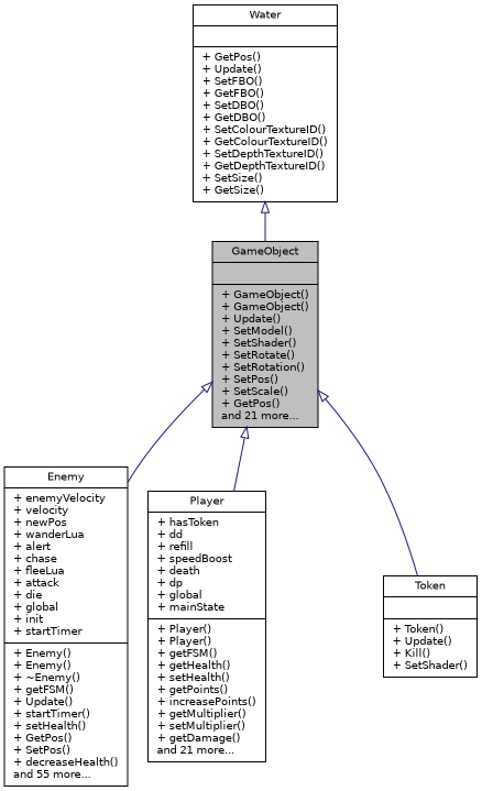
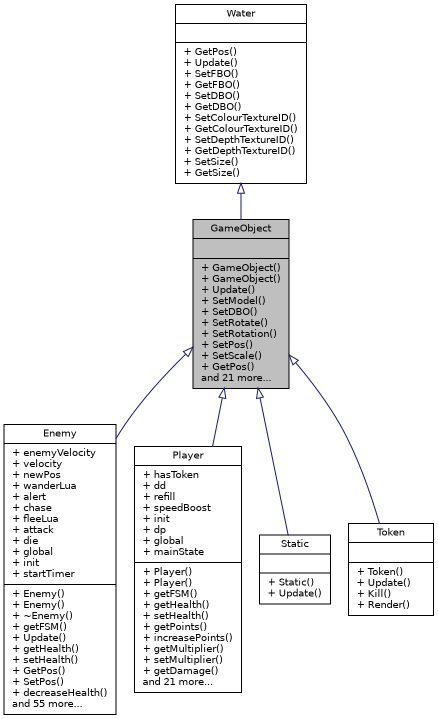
  digraph {
    fontname="DejaVu Sans"
    node [color=black fillcolor=white fontname="DejaVu Sans" fontsize=10 shape=record style=filled]
    edge [arrowtail=onormal color=midnightblue dir=back fontname="DejaVu Sans" fontsize=10 labelfontname=Helvetica labelfontsize=10 style=solid]
-   n1 [fillcolor=grey75 fontcolor=black height=0.2 label="{GameObject\n||+ GameObject()\l+ GameObject()\l+ Update()\l+ SetModel()\l+ SetShader()\l+ SetRotate()\l+ SetRotation()\l+ SetPos()\l+ SetScale()\l+ GetPos()\land 21 more...\l}" width=0.4]
-   n2 [height=0.2 label="{Enemy\n|+ enemyVelocity\l+ velocity\l+ newPos\l+ wanderLua\l+ alert\l+ chase\l+ fleeLua\l+ attack\l+ die\l+ global\l+ init\l+ startTimer\l|+ Enemy()\l+ Enemy()\l+ ~Enemy()\l+ getFSM()\l+ Update()\l+ startTimer()\l+ setHealth()\l+ GetPos()\l+ SetPos()\l+ decreaseHealth()\land 55 more...\l}" width=0.4]
-   n3 [height=0.2 label="{Player\n|+ hasToken\l+ dd\l+ refill\l+ speedBoost\l+ death\l+ dp\l+ global\l+ mainState\l|+ Player()\l+ Player()\l+ getFSM()\l+ getHealth()\l+ setHealth()\l+ getPoints()\l+ increasePoints()\l+ getMultiplier()\l+ setMultiplier()\l+ getDamage()\land 21 more...\l}" width=0.4]
-   n5 [height=0.2 label="{Token\n||+ Token()\l+ Update()\l+ Kill()\l+ SetShader()\l}" width=0.4]
+   n1 [fillcolor=grey75 fontcolor=black height=0.2 label="{GameObject\n||+ GameObject()\l+ GameObject()\l+ Update()\l+ SetModel()\l+ SetDBO()\l+ SetRotate()\l+ SetRotation()\l+ SetPos()\l+ SetScale()\l+ GetPos()\land 21 more...\l}" width=0.4]
+   n2 [height=0.2 label="{Enemy\n|+ enemyVelocity\l+ velocity\l+ newPos\l+ wanderLua\l+ alert\l+ chase\l+ fleeLua\l+ attack\l+ die\l+ global\l+ init\l+ startTimer\l|+ Enemy()\l+ Enemy()\l+ ~Enemy()\l+ getFSM()\l+ Update()\l+ getHealth()\l+ setHealth()\l+ GetPos()\l+ SetPos()\l+ decreaseHealth()\land 55 more...\l}" width=0.4]
+   n3 [height=0.2 label="{Player\n|+ hasToken\l+ dd\l+ refill\l+ speedBoost\l+ init\l+ dp\l+ global\l+ mainState\l|+ Player()\l+ Player()\l+ getFSM()\l+ getHealth()\l+ setHealth()\l+ getPoints()\l+ increasePoints()\l+ getMultiplier()\l+ setMultiplier()\l+ getDamage()\land 21 more...\l}" width=0.4]
+   n4 [height=0.2 label="{Static\n||+ Static()\l+ Update()\l}" width=0.4]
+   n5 [height=0.2 label="{Token\n||+ Token()\l+ Update()\l+ Kill()\l+ Render()\l}" width=0.4]
    n6 [height=0.2 label="{Water\n||+ GetPos()\l+ Update()\l+ SetFBO()\l+ GetFBO()\l+ SetDBO()\l+ GetDBO()\l+ SetColourTextureID()\l+ GetColourTextureID()\l+ SetDepthTextureID()\l+ GetDepthTextureID()\l+ SetSize()\l+ GetSize()\l}" width=0.4]
    n1 -> n2
    n1 -> n3
+   n1 -> n4
    n1 -> n5
    n6 -> n1
  }
